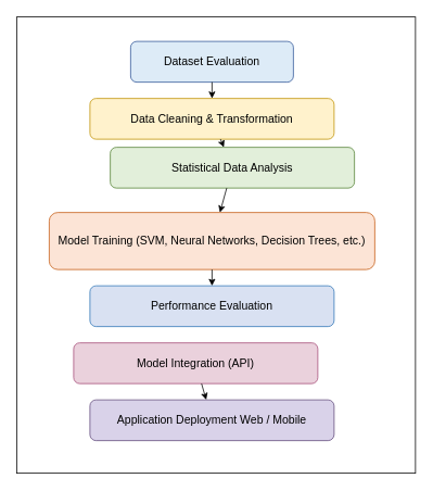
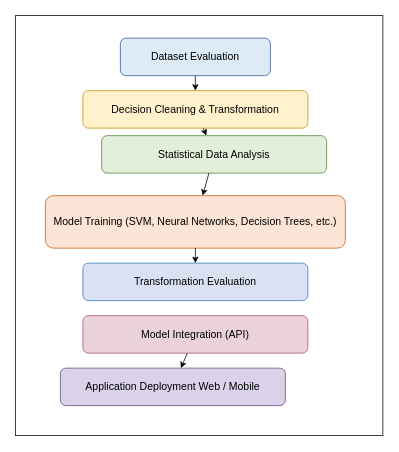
  <mxCell id="0" />
  <mxCell id="1" parent="0" />
  <mxCell id="2" value="Dataset Evaluation" style="shape=rectangle;whiteSpace=wrap;rounded=1;fillColor=#DDEBF7;strokeColor=#2F5597;fontSize=14;" parent="1" vertex="1"><mxGeometry x="160" y="50" width="200" height="50" as="geometry" /></mxCell>
- <mxCell id="3" value="Data Cleaning &amp; Transformation" style="shape=rectangle;whiteSpace=wrap;rounded=1;fillColor=#FFF2CC;strokeColor=#BF9000;fontSize=14;" parent="1" vertex="1"><mxGeometry x="110" y="120" width="300" height="50" as="geometry" /></mxCell>
+ <mxCell id="3" value="Decision Cleaning &amp; Transformation" style="shape=rectangle;whiteSpace=wrap;rounded=1;fillColor=#FFF2CC;strokeColor=#BF9000;fontSize=14;" parent="1" vertex="1"><mxGeometry x="110" y="120" width="300" height="50" as="geometry" /></mxCell>
  <mxCell id="4" value="Statistical Data Analysis" style="shape=rectangle;whiteSpace=wrap;rounded=1;fillColor=#E2EFDA;strokeColor=#548235;fontSize=14;" parent="1" vertex="1"><mxGeometry x="135" y="180" width="300" height="50" as="geometry" /></mxCell>
  <mxCell id="5" value="Model Training (SVM, Neural Networks, Decision Trees, etc.)" style="shape=rectangle;whiteSpace=wrap;rounded=1;fillColor=#FCE4D6;strokeColor=#C55A11;fontSize=14;" parent="1" vertex="1"><mxGeometry x="60" y="260" width="400" height="70" as="geometry" /></mxCell>
- <mxCell id="6" value="Performance Evaluation" style="shape=rectangle;whiteSpace=wrap;rounded=1;fillColor=#D9E1F2;strokeColor=#2E75B6;fontSize=14;" parent="1" vertex="1"><mxGeometry x="110" y="350" width="300" height="50" as="geometry" /></mxCell>
- <mxCell id="7" value="Model Integration (API)" style="shape=rectangle;whiteSpace=wrap;rounded=1;fillColor=#EAD1DC;strokeColor=#A64D79;fontSize=14;" parent="1" vertex="1"><mxGeometry x="90" y="420" width="300" height="50" as="geometry" /></mxCell>
- <mxCell id="8" value="Application Deployment Web / Mobile" style="shape=rectangle;whiteSpace=wrap;rounded=1;fillColor=#D9D2E9;strokeColor=#604A7B;fontSize=14;" parent="1" vertex="1"><mxGeometry x="110" y="490" width="300" height="50" as="geometry" /></mxCell>
+ <mxCell id="6" value="Transformation Evaluation" style="shape=rectangle;whiteSpace=wrap;rounded=1;fillColor=#D9E1F2;strokeColor=#2E75B6;fontSize=14;" parent="1" vertex="1"><mxGeometry x="110" y="350" width="300" height="50" as="geometry" /></mxCell>
+ <mxCell id="7" value="Model Integration (API)" style="shape=rectangle;whiteSpace=wrap;rounded=1;fillColor=#EAD1DC;strokeColor=#A64D79;fontSize=14;" parent="1" vertex="1"><mxGeometry x="110" y="420" width="300" height="50" as="geometry" /></mxCell>
+ <mxCell id="8" value="Application Deployment Web / Mobile" style="shape=rectangle;whiteSpace=wrap;rounded=1;fillColor=#D9D2E9;strokeColor=#604A7B;fontSize=14;" parent="1" vertex="1"><mxGeometry x="80" y="490" width="300" height="50" as="geometry" /></mxCell>
  <mxCell id="9" parent="1" source="2" target="3" edge="1"><mxGeometry relative="1" as="geometry" /></mxCell>
  <mxCell id="10" parent="1" source="3" target="4" edge="1"><mxGeometry relative="1" as="geometry" /></mxCell>
  <mxCell id="11" parent="1" source="4" target="5" edge="1"><mxGeometry relative="1" as="geometry" /></mxCell>
  <mxCell id="12" parent="1" source="5" target="6" edge="1"><mxGeometry relative="1" as="geometry" /></mxCell>
  <mxCell id="13" parent="1" source="7" target="8" edge="1"><mxGeometry relative="1" as="geometry" /></mxCell>
  <mxCell id="14" value="" style="rounded=0;whiteSpace=wrap;html=1;fillColor=none;" vertex="1" parent="1"><mxGeometry x="20" y="20" width="490" height="560" as="geometry" /></mxCell>
